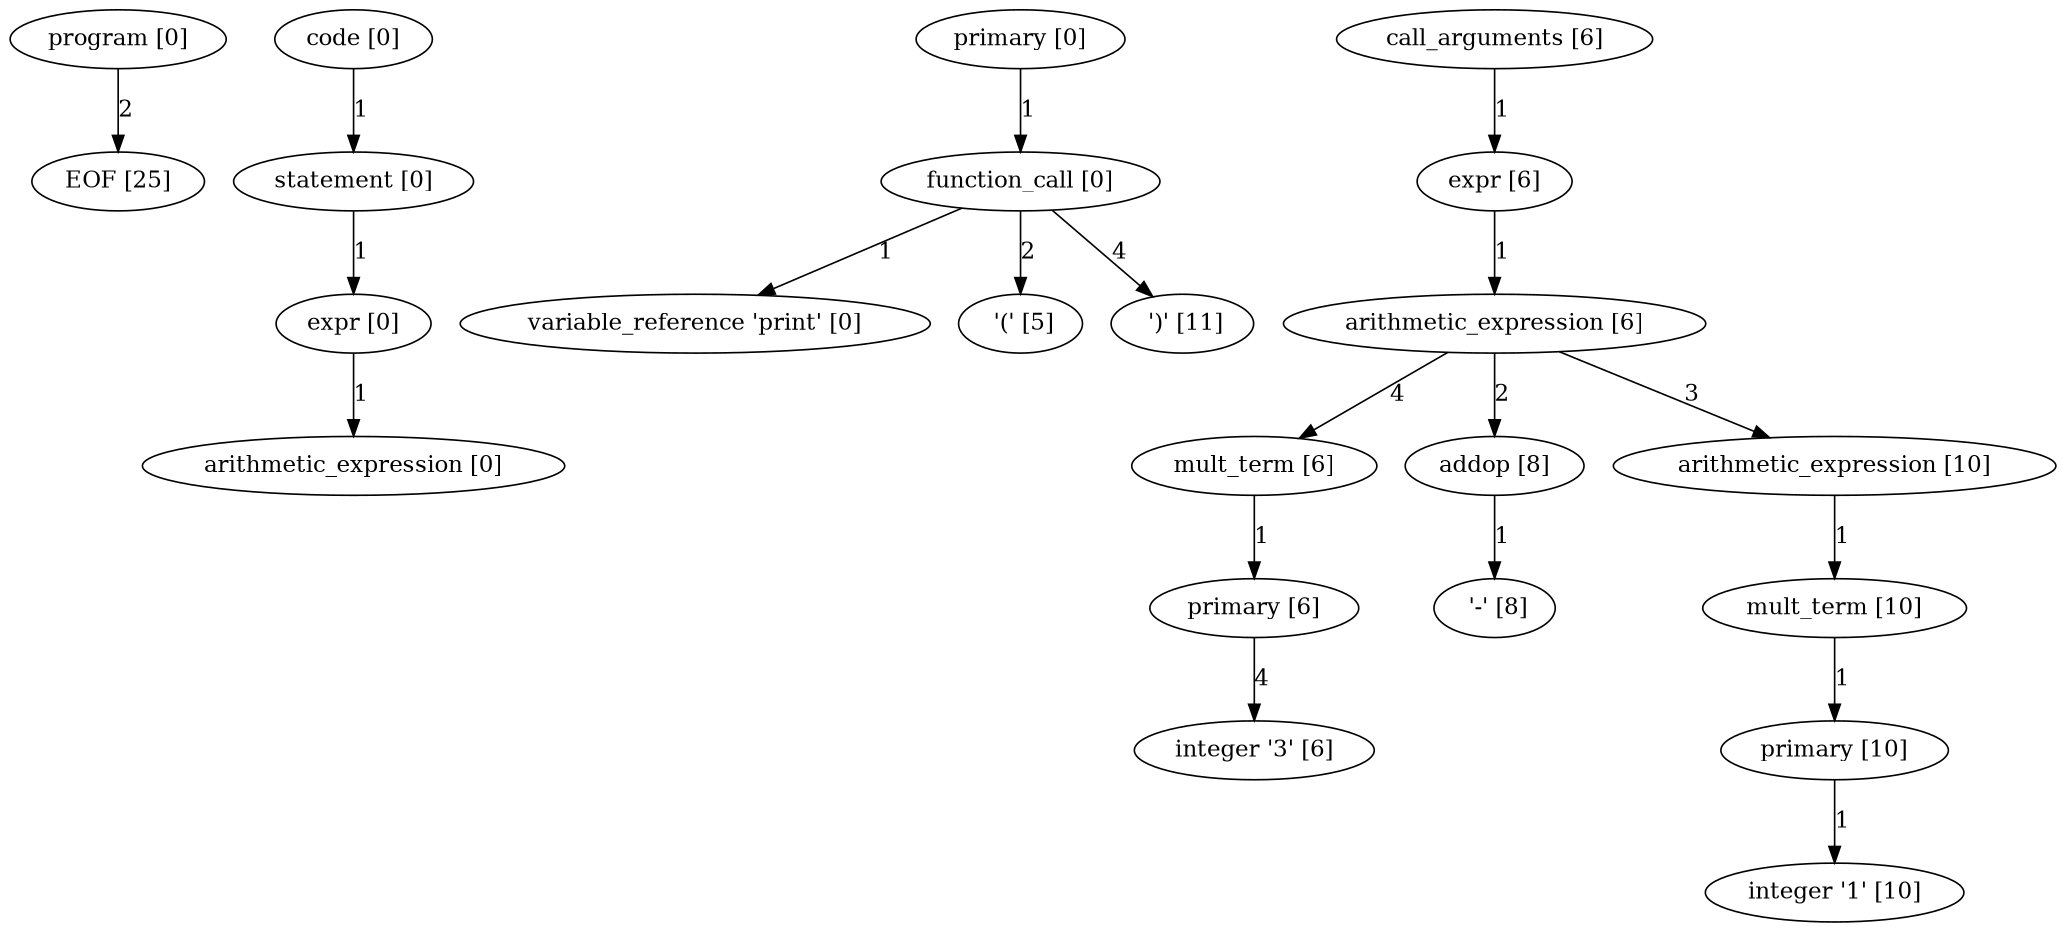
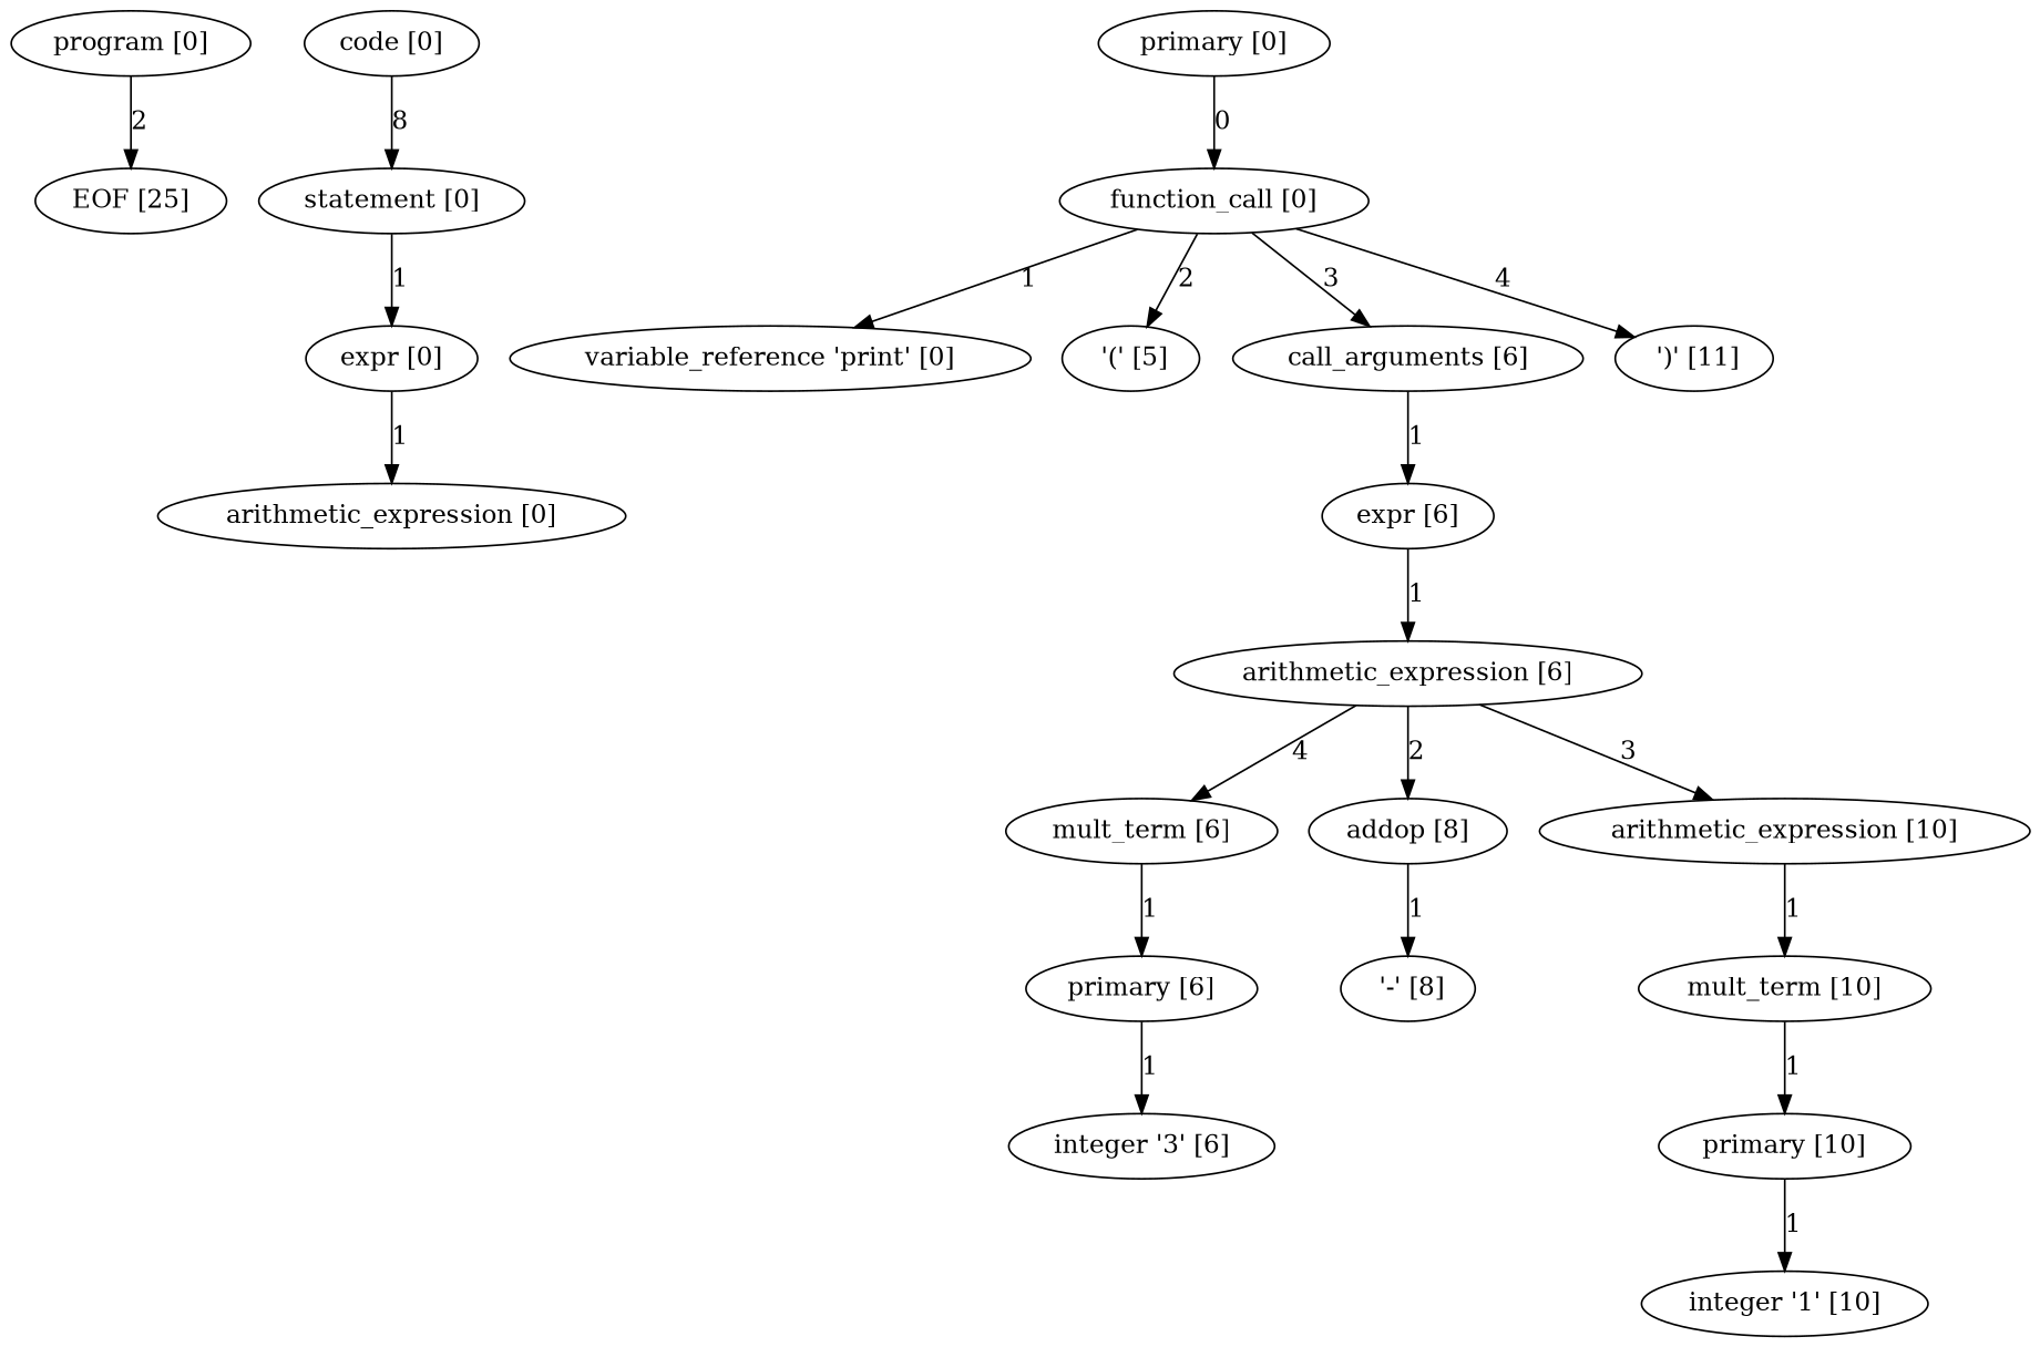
  digraph {
    n1 [label="program [0]"]
    n2 [label="EOF [25]"]
    n3 [label="code [0]"]
    n4 [label="statement [0]"]
    n5 [label="expr [0]"]
    n6 [label="arithmetic_expression [0]"]
    n7 [label="primary [0]"]
    n8 [label="function_call [0]"]
    n9 [label="variable_reference 'print' [0]"]
    n10 [label=" '(' [5]"]
    n11 [label="call_arguments [6]"]
    n12 [label=" ')' [11]"]
    n13 [label="expr [6]"]
    n14 [label="arithmetic_expression [6]"]
    n15 [label="mult_term [6]"]
    n16 [label="addop [8]"]
    n17 [label="arithmetic_expression [10]"]
    n18 [label="primary [6]"]
    n19 [label=" '-' [8]"]
    n20 [label="mult_term [10]"]
    n21 [label="integer '3' [6]"]
    n22 [label="primary [10]"]
    n23 [label="integer '1' [10]"]
    n1 -> n2 [label=2]
-   n3 -> n4 [label=1]
+   n3 -> n4 [label=8]
    n4 -> n5 [label=1]
    n5 -> n6 [label=1]
-   n7 -> n8 [label=1]
+   n7 -> n8 [label=0]
    n8 -> n9 [label=1]
    n8 -> n10 [label=2]
+   n8 -> n11 [label=3]
    n8 -> n12 [label=4]
    n11 -> n13 [label=1]
    n13 -> n14 [label=1]
    n14 -> n15 [label=4]
    n14 -> n16 [label=2]
    n14 -> n17 [label=3]
    n15 -> n18 [label=1]
    n16 -> n19 [label=1]
    n17 -> n20 [label=1]
-   n18 -> n21 [label=4]
+   n18 -> n21 [label=1]
    n20 -> n22 [label=1]
    n22 -> n23 [label=1]
  }
